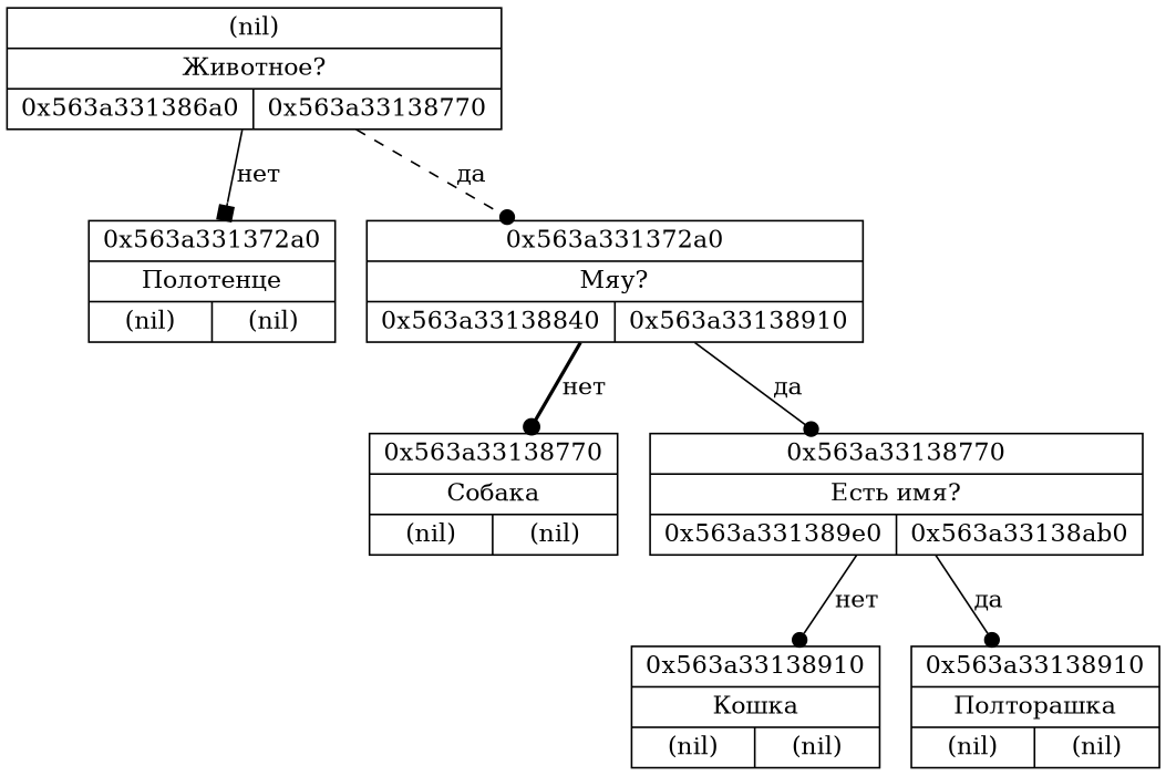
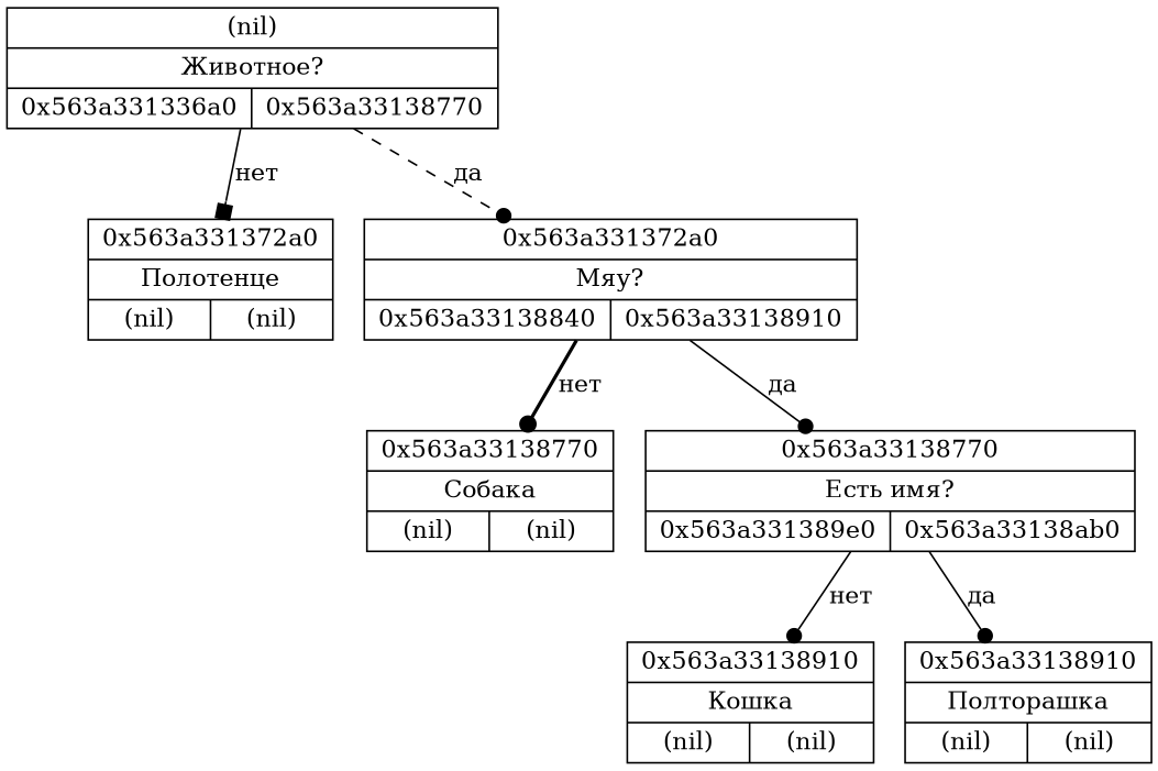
  digraph {
    rankdir=HR
    node [rang=1 shape=record]
    edge [style=solid arrowhead=dot]
-   n1 [label="{(nil) | {Животное?} | {0x563a331386a0 | 0x563a33138770}}" rang=0]
+   n1 [label="{(nil) | {Животное?} | {0x563a331336a0 | 0x563a33138770}}" rang=0]
    n2 [label="{0x563a331372a0 | {Полотенце} | {(nil) | (nil)}}"]
    n3 [label="{0x563a331372a0 | {Мяу?} | {0x563a33138840 | 0x563a33138910}}"]
    n4 [label="{0x563a33138770 | {Собака} | {(nil) | (nil)}}" rang=2]
    n5 [label="{0x563a33138770 | {Есть имя?} | {0x563a331389e0 | 0x563a33138ab0}}" rang=2]
    n6 [label="{0x563a33138910 | {Кошка} | {(nil) | (nil)}}" rang=3]
    n7 [label="{0x563a33138910 | {Полторашка} | {(nil) | (nil)}}" rang=3]
    n1 -> n2 [label="нет" arrowhead=box]
    n1 -> n3 [label="да" style=dashed]
    n3 -> n4 [label="нет" style=bold]
    n3 -> n5 [label="да"]
    n5 -> n6 [label="нет"]
    n5 -> n7 [label="да"]
  }
